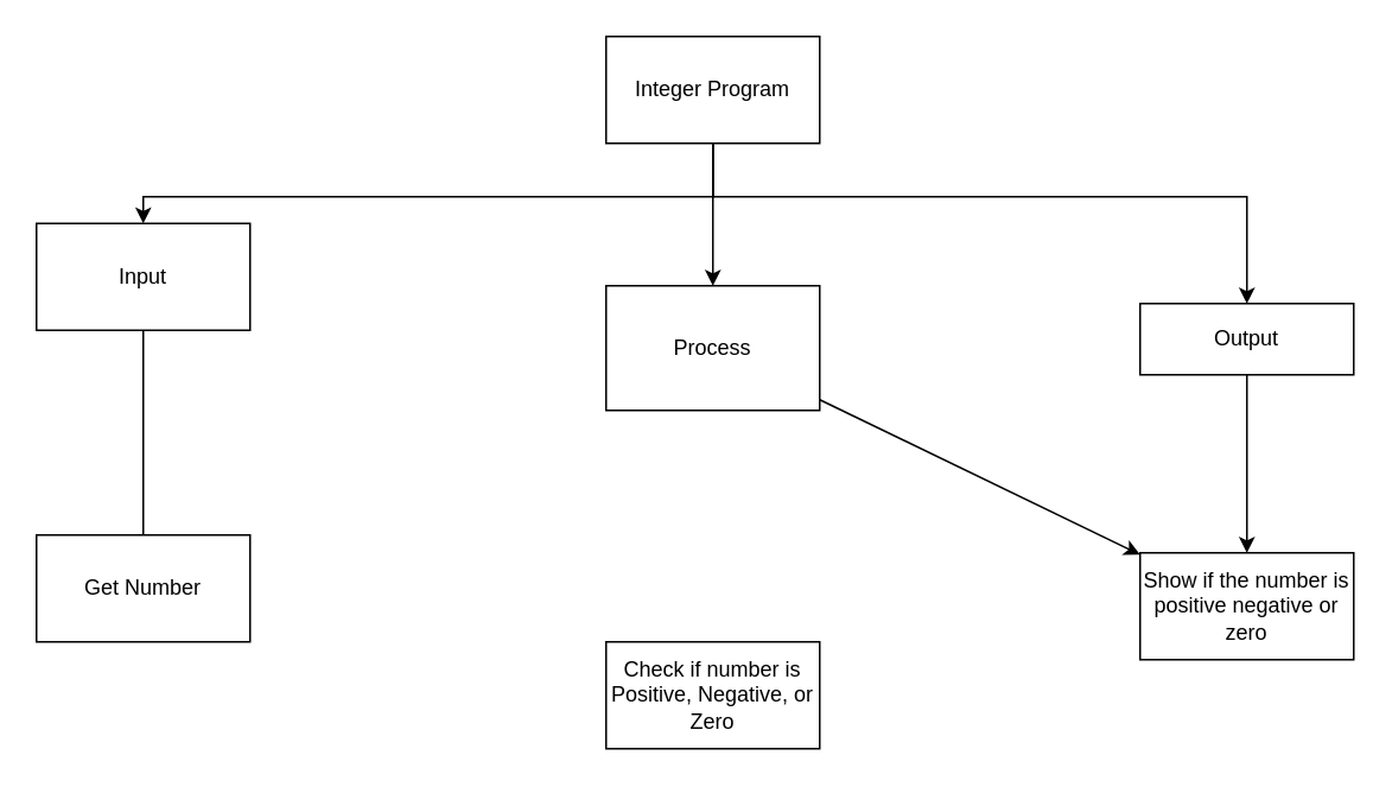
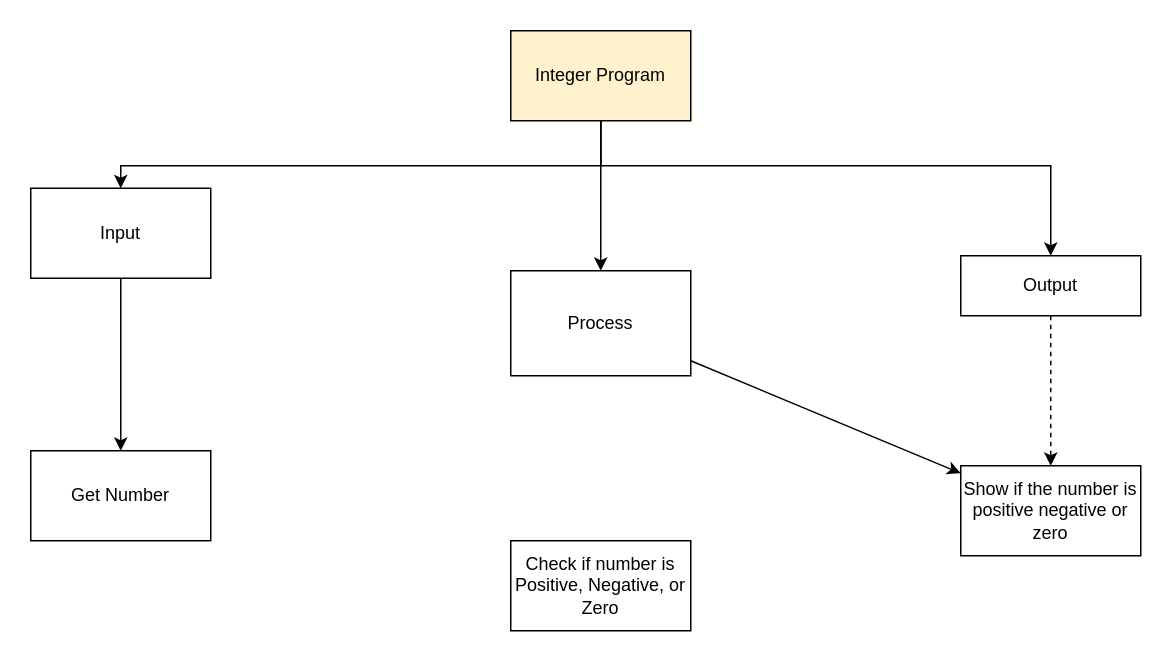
  <mxCell id="0" />
  <mxCell id="1" parent="0" />
  <mxCell id="2" style="edgeStyle=none;html=1;entryX=0.5;entryY=0;entryDx=0;entryDy=0;jumpStyle=line;" parent="1" target="9" edge="1"><mxGeometry relative="1" as="geometry"><mxPoint x="400" y="80" as="sourcePoint" /></mxGeometry></mxCell>
  <mxCell id="3" style="edgeStyle=orthogonalEdgeStyle;rounded=0;jumpStyle=line;html=1;entryX=0.5;entryY=0;entryDx=0;entryDy=0;" parent="1" source="5" target="7" edge="1"><mxGeometry relative="1" as="geometry"><Array as="points"><mxPoint x="400" y="110" /><mxPoint x="80" y="110" /></Array></mxGeometry></mxCell>
  <mxCell id="4" style="edgeStyle=orthogonalEdgeStyle;shape=connector;rounded=0;jumpStyle=line;html=1;labelBackgroundColor=default;fontFamily=Helvetica;fontSize=11;fontColor=default;endArrow=classic;strokeColor=default;" parent="1" source="5" target="11" edge="1"><mxGeometry relative="1" as="geometry"><Array as="points"><mxPoint x="400" y="110" /><mxPoint x="700" y="110" /></Array></mxGeometry></mxCell>
- <mxCell id="5" value="Integer Program" style="rounded=0;whiteSpace=wrap;html=1;" parent="1" vertex="1"><mxGeometry x="340" y="20" width="120" height="60" as="geometry" /></mxCell>
- <mxCell id="6" style="edgeStyle=none;html=1;exitX=0.5;exitY=1;exitDx=0;exitDy=0;entryX=0.5;entryY=0;entryDx=0;entryDy=0;endArrow=none;" parent="1" source="7" target="12" edge="1"><mxGeometry relative="1" as="geometry"><Array as="points"><mxPoint x="80" y="260" /></Array></mxGeometry></mxCell>
+ <mxCell id="5" value="Integer Program" style="rounded=0;whiteSpace=wrap;html=1;fillColor=#fff2cc;" parent="1" vertex="1"><mxGeometry x="340" y="20" width="120" height="60" as="geometry" /></mxCell>
+ <mxCell id="6" style="edgeStyle=none;html=1;exitX=0.5;exitY=1;exitDx=0;exitDy=0;entryX=0.5;entryY=0;entryDx=0;entryDy=0;" parent="1" source="7" target="12" edge="1"><mxGeometry relative="1" as="geometry"><Array as="points"><mxPoint x="80" y="260" /></Array></mxGeometry></mxCell>
  <mxCell id="7" value="Input" style="rounded=0;whiteSpace=wrap;html=1;" parent="1" vertex="1"><mxGeometry x="20" y="125" width="120" height="60" as="geometry" /></mxCell>
  <mxCell id="8" style="edgeStyle=none;rounded=0;html=1;" edge="1" parent="1" source="9" target="13"><mxGeometry relative="1" as="geometry" /></mxCell>
- <mxCell id="9" value="Process" style="rounded=0;whiteSpace=wrap;html=1;" parent="1" vertex="1"><mxGeometry x="340" y="160" width="120" height="70" as="geometry" /></mxCell>
- <mxCell id="10" value="" style="edgeStyle=none;rounded=0;html=1;" edge="1" parent="1" source="11" target="13"><mxGeometry relative="1" as="geometry" /></mxCell>
+ <mxCell id="9" value="Process" style="rounded=0;whiteSpace=wrap;html=1;" parent="1" vertex="1"><mxGeometry x="340" y="180" width="120" height="70" as="geometry" /></mxCell>
+ <mxCell id="10" value="" style="edgeStyle=none;rounded=0;html=1;dashed=1;" edge="1" parent="1" source="11" target="13"><mxGeometry relative="1" as="geometry" /></mxCell>
  <mxCell id="11" value="Output" style="rounded=0;whiteSpace=wrap;html=1;" parent="1" vertex="1"><mxGeometry x="640" y="170" width="120" height="40" as="geometry" /></mxCell>
  <mxCell id="12" value="Get Number" style="rounded=0;whiteSpace=wrap;html=1;" parent="1" vertex="1"><mxGeometry x="20" y="300" width="120" height="60" as="geometry" /></mxCell>
  <mxCell id="13" value="Show if the number is positive negative or zero" style="rounded=0;whiteSpace=wrap;html=1;" parent="1" vertex="1"><mxGeometry x="640" y="310" width="120" height="60" as="geometry" /></mxCell>
  <mxCell id="14" value="Check if number is Positive, Negative, or Zero" style="rounded=0;whiteSpace=wrap;html=1;" vertex="1" parent="1"><mxGeometry x="340" y="360" width="120" height="60" as="geometry" /></mxCell>
